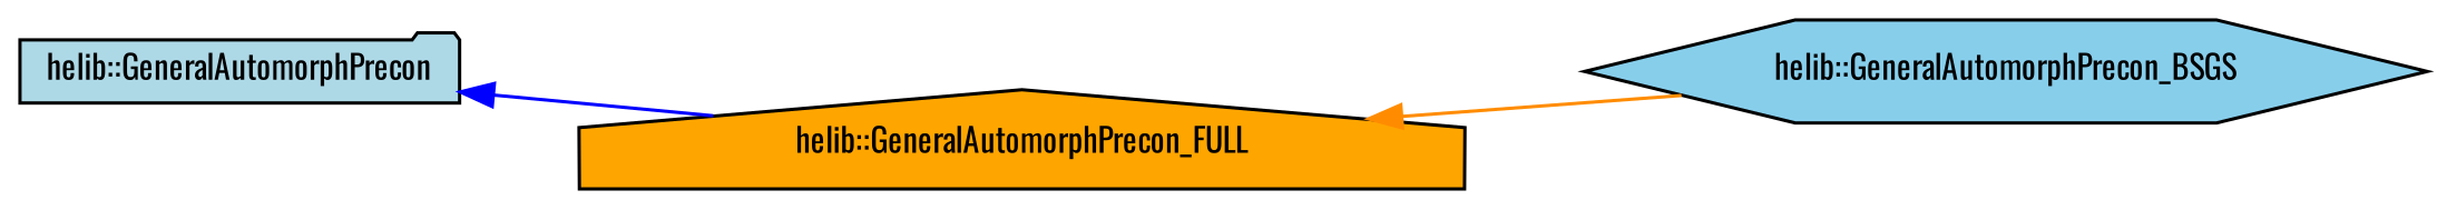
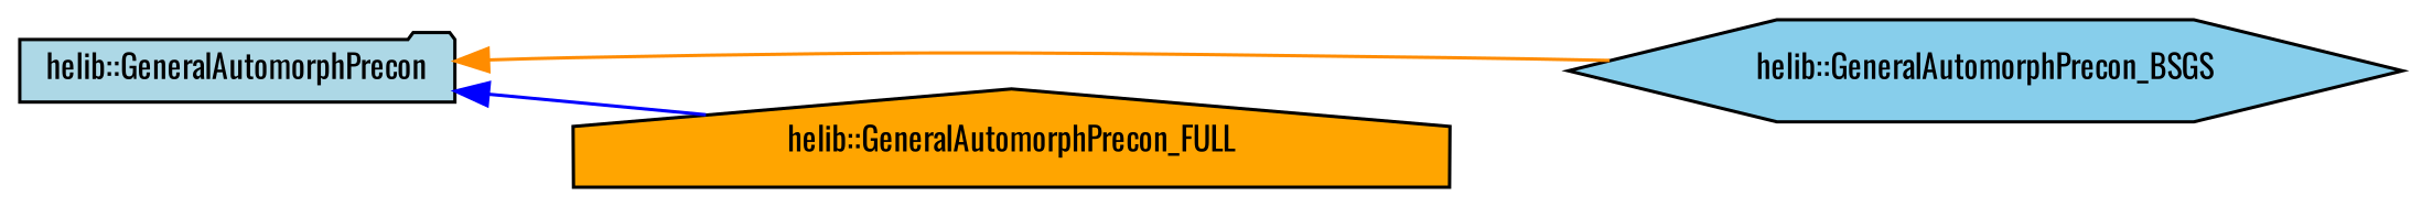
  digraph {
    fontname=Oswald
    rankdir=LR
    node [color=black fontname=Oswald fontsize=10 style=filled]
    edge [dir=back fontname=Oswald fontsize=10 labelfontname=FreeSans labelfontsize=10 style=solid]
    n1 [fillcolor=lightblue fontcolor=black height=0.2 label="helib::GeneralAutomorphPrecon" shape=folder width=0.4]
    n2 [fillcolor=skyblue height=0.2 label="helib::GeneralAutomorphPrecon_BSGS" shape=hexagon width=0.4]
    n3 [fillcolor=orange height=0.2 label="helib::GeneralAutomorphPrecon_FULL" shape=house width=0.4]
-   n3 -> n2 [color=darkorange]
+   n1 -> n2 [color=darkorange]
    n1 -> n3 [color=blue]
  }
